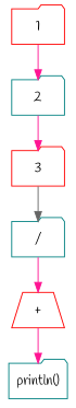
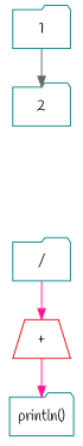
  digraph {
    compound=true
    fontname=Handlee
    node [color=teal fillcolor=white fontname=Handlee shape=folder style=filled]
    edge [color=deeppink fontname=Handlee]
    n1 [label="println()"]
    n2 [color=red label="+" shape=trapezium]
-   n3 [color=red label=1]
+   n3 [label=1]
    n4 [label=2]
-   n5 [color=red label=3]
    n6 [label="/"]
    n2 -> n1
-   n3 -> n4
-   n4 -> n5
-   n5 -> n6 [color=gray40]
+   n3 -> n4 [color=gray40]
    n6 -> n2
  }
